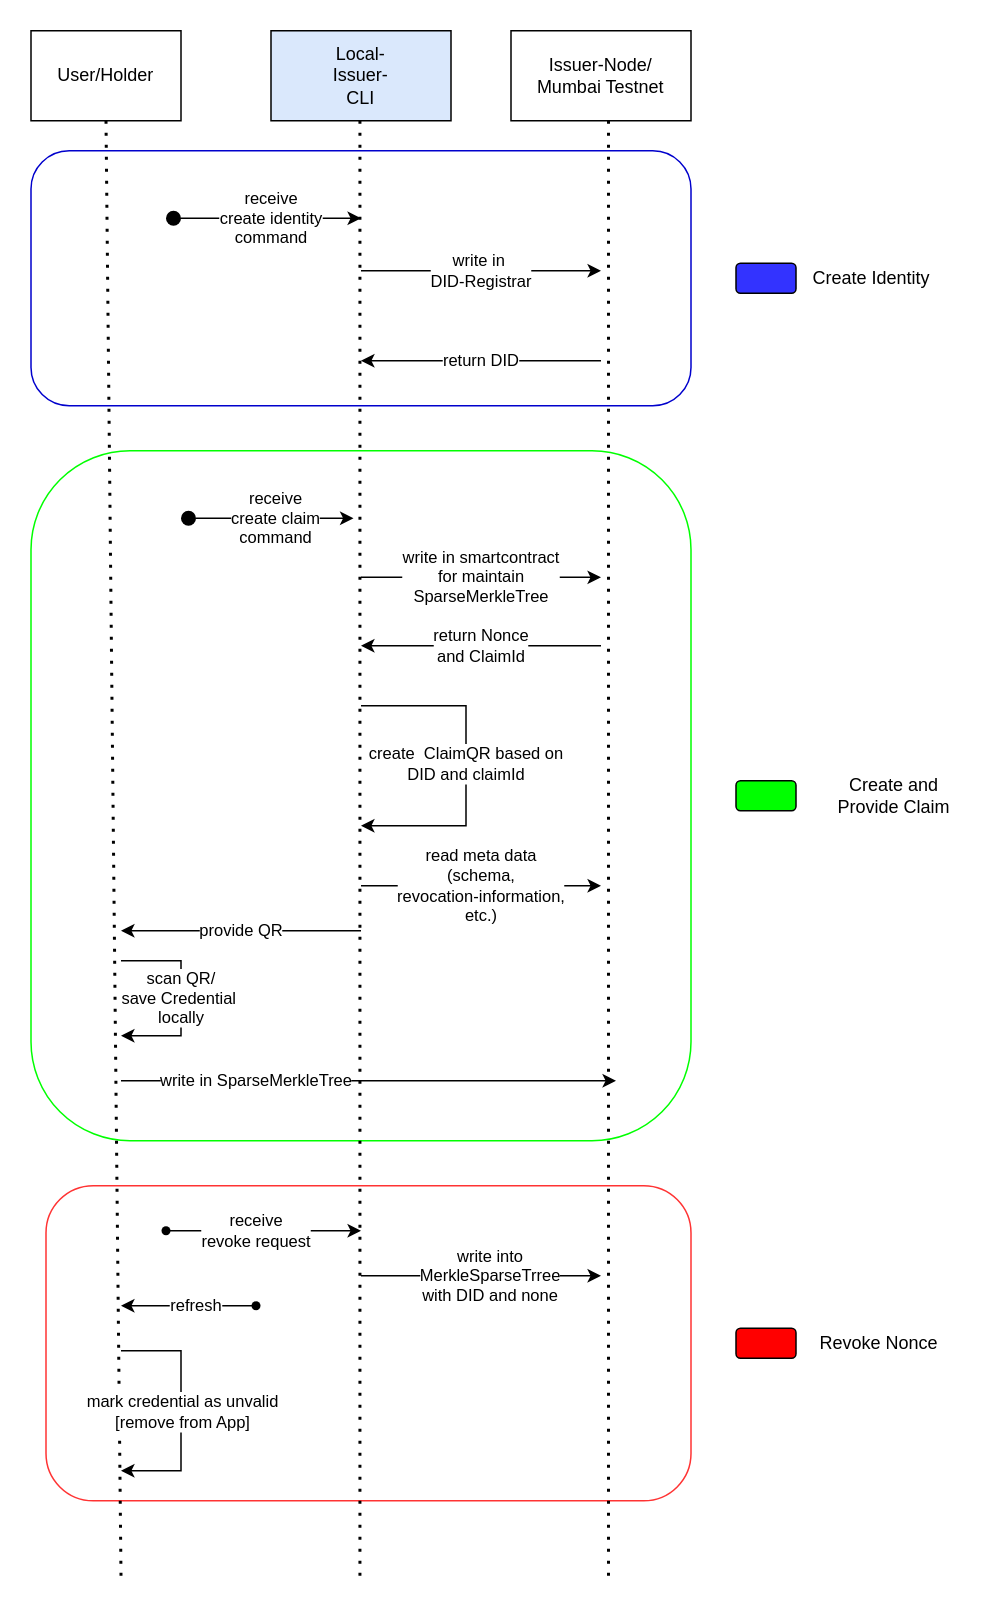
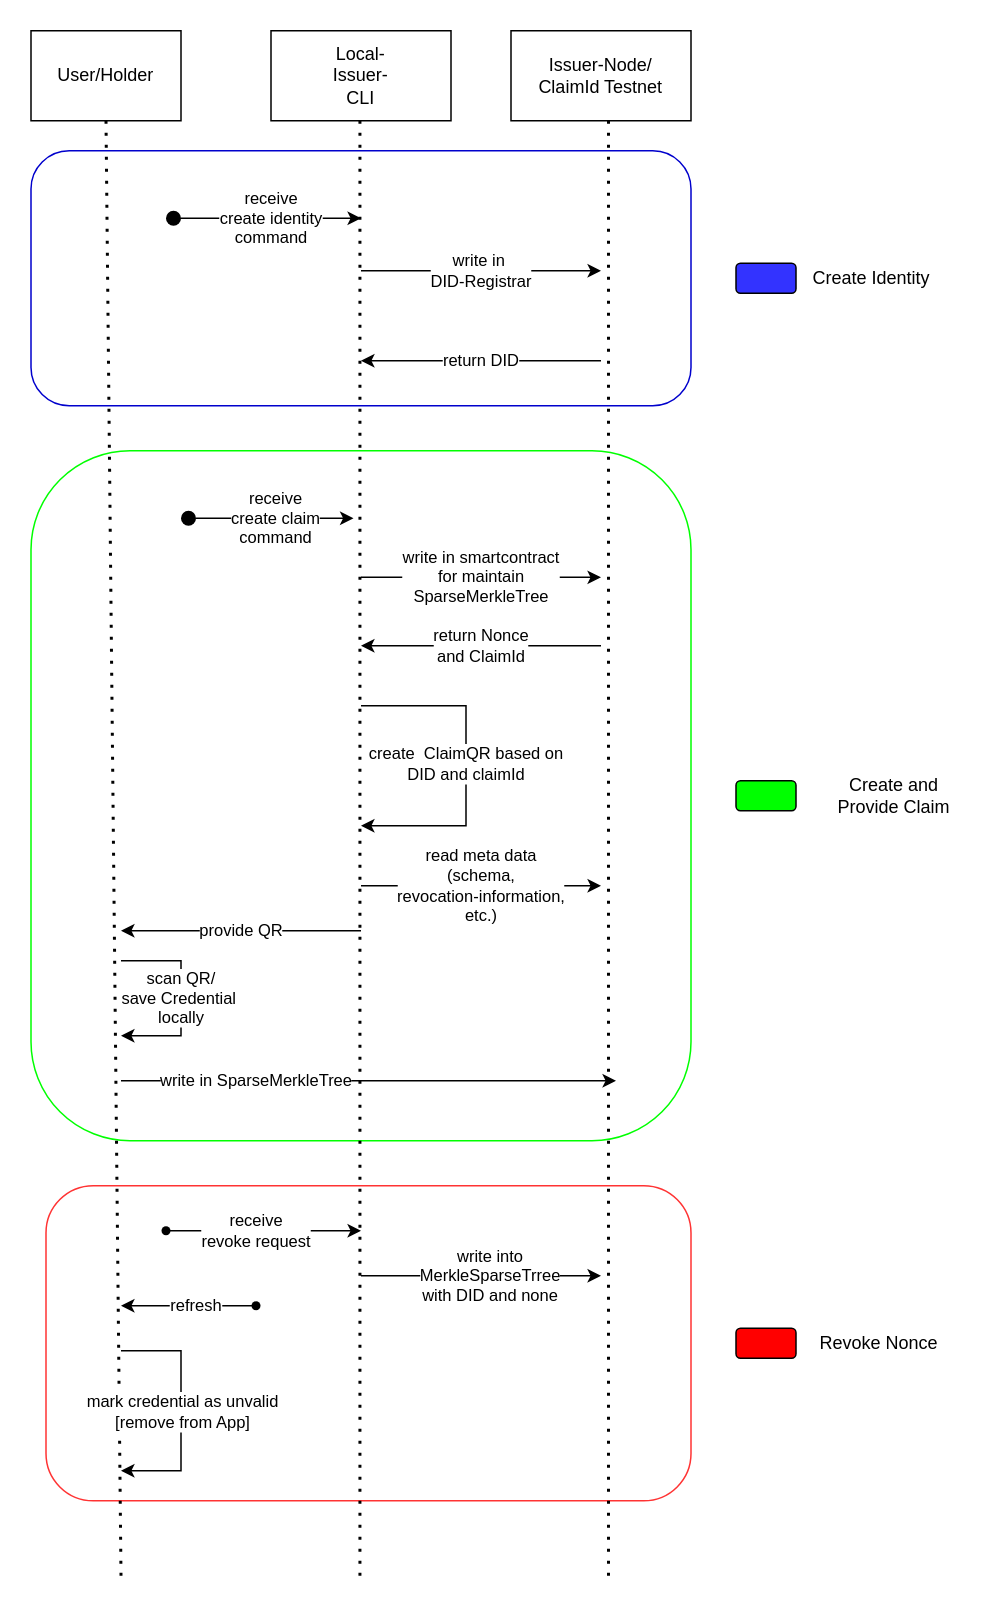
  <mxCell id="0" />
  <mxCell id="1" parent="0" />
- <mxCell id="2" value="Local-&lt;br&gt;Issuer-&lt;br&gt;CLI" style="rounded=0;whiteSpace=wrap;html=1;fillColor=#dae8fc;" vertex="1" parent="1"><mxGeometry x="180" y="20" width="120" height="60" as="geometry" /></mxCell>
- <mxCell id="3" value="Issuer-Node/&lt;br&gt;Mumbai Testnet" style="rounded=0;whiteSpace=wrap;html=1;" vertex="1" parent="1"><mxGeometry x="340" y="20" width="120" height="60" as="geometry" /></mxCell>
+ <mxCell id="2" value="Local-&lt;br&gt;Issuer-&lt;br&gt;CLI" style="rounded=0;whiteSpace=wrap;html=1;" vertex="1" parent="1"><mxGeometry x="180" y="20" width="120" height="60" as="geometry" /></mxCell>
+ <mxCell id="3" value="Issuer-Node/&lt;br&gt;ClaimId Testnet" style="rounded=0;whiteSpace=wrap;html=1;" vertex="1" parent="1"><mxGeometry x="340" y="20" width="120" height="60" as="geometry" /></mxCell>
  <mxCell id="4" value="" style="rounded=1;whiteSpace=wrap;html=1;strokeColor=#0000CC;" vertex="1" parent="1"><mxGeometry x="20" y="100" width="440" height="170" as="geometry" /></mxCell>
  <mxCell id="5" value="User/Holder" style="rounded=0;whiteSpace=wrap;html=1;" vertex="1" parent="1"><mxGeometry x="20" y="20" width="100" height="60" as="geometry" /></mxCell>
  <mxCell id="6" value="" style="rounded=1;whiteSpace=wrap;html=1;strokeColor=#00FF00;" vertex="1" parent="1"><mxGeometry x="20" y="300" width="440" height="460" as="geometry" /></mxCell>
  <mxCell id="7" value="" style="rounded=1;whiteSpace=wrap;html=1;strokeColor=#FF3333;" vertex="1" parent="1"><mxGeometry x="30" y="790" width="430" height="210" as="geometry" /></mxCell>
  <mxCell id="8" value="" style="endArrow=none;dashed=1;html=1;dashPattern=1 3;strokeWidth=2;rounded=0;entryX=0.5;entryY=1;entryDx=0;entryDy=0;" edge="1" parent="1" target="5"><mxGeometry width="50" height="50" relative="1" as="geometry"><mxPoint x="80" y="1050" as="sourcePoint" /><mxPoint x="430" y="160" as="targetPoint" /></mxGeometry></mxCell>
  <mxCell id="9" value="" style="endArrow=none;dashed=1;html=1;dashPattern=1 3;strokeWidth=2;rounded=0;entryX=0.5;entryY=1;entryDx=0;entryDy=0;" edge="1" parent="1"><mxGeometry width="50" height="50" relative="1" as="geometry"><mxPoint x="239.29" y="1050" as="sourcePoint" /><mxPoint x="239.29" y="80" as="targetPoint" /></mxGeometry></mxCell>
  <mxCell id="10" value="" style="endArrow=none;dashed=1;html=1;dashPattern=1 3;strokeWidth=2;rounded=0;entryX=0.5;entryY=1;entryDx=0;entryDy=0;" edge="1" parent="1"><mxGeometry width="50" height="50" relative="1" as="geometry"><mxPoint x="405" y="1050" as="sourcePoint" /><mxPoint x="405" y="80" as="targetPoint" /></mxGeometry></mxCell>
  <mxCell id="11" value="" style="rounded=1;whiteSpace=wrap;html=1;fillColor=#3333FF;" vertex="1" parent="1"><mxGeometry x="490" y="175" width="40" height="20" as="geometry" /></mxCell>
  <mxCell id="12" value="Create Identity" style="text;html=1;align=center;verticalAlign=middle;resizable=0;points=[];autosize=1;strokeColor=none;fillColor=none;" vertex="1" parent="1"><mxGeometry x="530" y="170" width="100" height="30" as="geometry" /></mxCell>
  <mxCell id="13" value="" style="shape=ellipse;fillColor=#000000;strokeColor=none;html=1;sketch=0;" vertex="1" parent="1"><mxGeometry x="110" y="140" width="10" height="10" as="geometry" /></mxCell>
  <mxCell id="14" value="receive&lt;br&gt;create identity&lt;br&gt;command" style="endArrow=classic;html=1;rounded=0;exitX=1;exitY=0.5;exitDx=0;exitDy=0;" edge="1" parent="1" source="13"><mxGeometry width="50" height="50" relative="1" as="geometry"><mxPoint x="120" y="200" as="sourcePoint" /><mxPoint x="240" y="145" as="targetPoint" /><Array as="points"><mxPoint x="180" y="145" /></Array><mxPoint as="offset" /></mxGeometry></mxCell>
  <mxCell id="15" value="write in&amp;nbsp;&lt;br&gt;DID-Registrar" style="edgeStyle=none;orthogonalLoop=1;jettySize=auto;html=1;rounded=0;" edge="1" parent="1"><mxGeometry width="100" relative="1" as="geometry"><mxPoint x="240" y="180" as="sourcePoint" /><mxPoint x="400" y="180" as="targetPoint" /><Array as="points" /><mxPoint as="offset" /></mxGeometry></mxCell>
  <mxCell id="16" value="return DID" style="endArrow=classic;html=1;rounded=0;" edge="1" parent="1"><mxGeometry width="50" height="50" relative="1" as="geometry"><mxPoint x="400" y="240" as="sourcePoint" /><mxPoint x="240" y="240" as="targetPoint" /></mxGeometry></mxCell>
  <mxCell id="17" value="" style="rounded=1;whiteSpace=wrap;html=1;fillColor=#00FF00;" vertex="1" parent="1"><mxGeometry x="490" y="520" width="40" height="20" as="geometry" /></mxCell>
  <mxCell id="18" value="Create and&lt;br&gt;Provide Claim" style="text;html=1;align=center;verticalAlign=middle;resizable=0;points=[];autosize=1;strokeColor=none;fillColor=none;" vertex="1" parent="1"><mxGeometry x="545" y="510" width="100" height="40" as="geometry" /></mxCell>
  <mxCell id="19" value="receive&lt;br&gt;create claim&lt;br&gt;command" style="endArrow=classic;html=1;rounded=0;" edge="1" parent="1" source="20"><mxGeometry width="50" height="50" relative="1" as="geometry"><mxPoint x="125" y="345" as="sourcePoint" /><mxPoint x="235" y="345" as="targetPoint" /></mxGeometry></mxCell>
  <mxCell id="20" value="" style="shape=ellipse;fillColor=#000000;strokeColor=none;html=1;sketch=0;" vertex="1" parent="1"><mxGeometry x="120" y="340" width="10" height="10" as="geometry" /></mxCell>
  <mxCell id="21" value="write in smartcontract&lt;br&gt;for maintain&lt;br&gt;SparseMerkleTree" style="endArrow=classic;html=1;rounded=0;" edge="1" parent="1"><mxGeometry width="50" height="50" relative="1" as="geometry"><mxPoint x="240" y="384.38" as="sourcePoint" /><mxPoint x="400" y="384.38" as="targetPoint" /><mxPoint as="offset" /></mxGeometry></mxCell>
  <mxCell id="22" value="return Nonce&lt;br&gt;and ClaimId" style="endArrow=classic;html=1;rounded=0;" edge="1" parent="1"><mxGeometry width="50" height="50" relative="1" as="geometry"><mxPoint x="400" y="430" as="sourcePoint" /><mxPoint x="240" y="430" as="targetPoint" /></mxGeometry></mxCell>
  <mxCell id="23" value="Revoke Nonce" style="text;html=1;align=center;verticalAlign=middle;resizable=0;points=[];autosize=1;strokeColor=none;fillColor=none;" vertex="1" parent="1"><mxGeometry x="535" y="880" width="100" height="30" as="geometry" /></mxCell>
  <mxCell id="24" value="" style="rounded=1;whiteSpace=wrap;html=1;fillColor=#FF0000;" vertex="1" parent="1"><mxGeometry x="490" y="885" width="40" height="20" as="geometry" /></mxCell>
  <mxCell id="25" value="create&amp;nbsp; ClaimQR based on&lt;br&gt;DID and claimId" style="edgeStyle=none;orthogonalLoop=1;jettySize=auto;html=1;rounded=0;" edge="1" parent="1"><mxGeometry width="100" relative="1" as="geometry"><mxPoint x="240" y="470" as="sourcePoint" /><mxPoint x="240" y="550" as="targetPoint" /><Array as="points"><mxPoint x="310" y="470" /><mxPoint x="310" y="550" /></Array><mxPoint y="-1" as="offset" /></mxGeometry></mxCell>
  <mxCell id="26" value="read meta data&lt;br&gt;(schema, &lt;br&gt;revocation-information, &lt;br&gt;etc.)" style="endArrow=classic;html=1;rounded=0;" edge="1" parent="1"><mxGeometry width="50" height="50" relative="1" as="geometry"><mxPoint x="240" y="590" as="sourcePoint" /><mxPoint x="400" y="590" as="targetPoint" /></mxGeometry></mxCell>
  <mxCell id="27" value="provide QR" style="edgeStyle=none;orthogonalLoop=1;jettySize=auto;html=1;rounded=0;" edge="1" parent="1"><mxGeometry width="100" relative="1" as="geometry"><mxPoint x="240" y="620" as="sourcePoint" /><mxPoint x="80" y="620" as="targetPoint" /><Array as="points" /></mxGeometry></mxCell>
  <mxCell id="28" value="scan QR/&lt;br&gt;save Credential&amp;nbsp;&lt;br&gt;locally" style="edgeStyle=none;orthogonalLoop=1;jettySize=auto;html=1;rounded=0;" edge="1" parent="1"><mxGeometry width="100" relative="1" as="geometry"><mxPoint x="80" y="640" as="sourcePoint" /><mxPoint x="80" y="690" as="targetPoint" /><Array as="points"><mxPoint x="120" y="640" /><mxPoint x="120" y="690" /></Array></mxGeometry></mxCell>
  <mxCell id="29" value="write in SparseMerkleTree" style="edgeStyle=none;orthogonalLoop=1;jettySize=auto;html=1;rounded=0;" edge="1" parent="1"><mxGeometry x="-0.455" width="100" relative="1" as="geometry"><mxPoint x="80" y="720" as="sourcePoint" /><mxPoint x="410" y="720" as="targetPoint" /><Array as="points" /><mxPoint as="offset" /></mxGeometry></mxCell>
  <mxCell id="30" value="receive&lt;br&gt;revoke request" style="endArrow=classic;html=1;rounded=0;" edge="1" parent="1" source="32"><mxGeometry x="-0.077" width="50" height="50" relative="1" as="geometry"><mxPoint x="110" y="820" as="sourcePoint" /><mxPoint x="240" y="820" as="targetPoint" /><mxPoint as="offset" /></mxGeometry></mxCell>
  <mxCell id="31" value="" style="endArrow=classic;html=1;rounded=0;" edge="1" parent="1" target="32"><mxGeometry width="50" height="50" relative="1" as="geometry"><mxPoint x="110" y="820" as="sourcePoint" /><mxPoint x="190" y="820" as="targetPoint" /></mxGeometry></mxCell>
  <mxCell id="32" value="" style="shape=waypoint;sketch=0;size=6;pointerEvents=1;points=[];fillColor=none;resizable=0;rotatable=0;perimeter=centerPerimeter;snapToPoint=1;" vertex="1" parent="1"><mxGeometry x="100" y="810" width="20" height="20" as="geometry" /></mxCell>
  <mxCell id="33" value="write into &lt;br&gt;MerkleSparseTrree&lt;br&gt;with DID and none" style="endArrow=classic;html=1;rounded=0;" edge="1" parent="1"><mxGeometry x="0.077" width="50" height="50" relative="1" as="geometry"><mxPoint x="240" y="850" as="sourcePoint" /><mxPoint x="400" y="850" as="targetPoint" /><mxPoint as="offset" /></mxGeometry></mxCell>
  <mxCell id="34" value="refresh" style="endArrow=classic;html=1;rounded=0;" edge="1" parent="1" source="36"><mxGeometry x="-0.111" width="50" height="50" relative="1" as="geometry"><mxPoint x="170" y="870" as="sourcePoint" /><mxPoint x="80" y="870" as="targetPoint" /><mxPoint as="offset" /></mxGeometry></mxCell>
  <mxCell id="35" value="" style="endArrow=classic;html=1;rounded=0;" edge="1" parent="1" target="36"><mxGeometry width="50" height="50" relative="1" as="geometry"><mxPoint x="170" y="870" as="sourcePoint" /><mxPoint x="80" y="870" as="targetPoint" /></mxGeometry></mxCell>
  <mxCell id="36" value="" style="shape=waypoint;sketch=0;size=6;pointerEvents=1;points=[];fillColor=none;resizable=0;rotatable=0;perimeter=centerPerimeter;snapToPoint=1;" vertex="1" parent="1"><mxGeometry x="160" y="860" width="20" height="20" as="geometry" /></mxCell>
  <mxCell id="37" value="" style="edgeStyle=none;orthogonalLoop=1;jettySize=auto;html=1;rounded=0;" edge="1" parent="1"><mxGeometry width="100" relative="1" as="geometry"><mxPoint x="80" y="900" as="sourcePoint" /><mxPoint x="80" y="980" as="targetPoint" /><Array as="points"><mxPoint x="120" y="900" /><mxPoint x="120" y="980" /></Array></mxGeometry></mxCell>
  <mxCell id="38" value="mark credential as unvalid&lt;br&gt;[remove from App]" style="edgeLabel;html=1;align=center;verticalAlign=middle;resizable=0;points=[];" vertex="1" connectable="0" parent="37"><mxGeometry x="-0.178" relative="1" as="geometry"><mxPoint y="14" as="offset" /></mxGeometry></mxCell>
